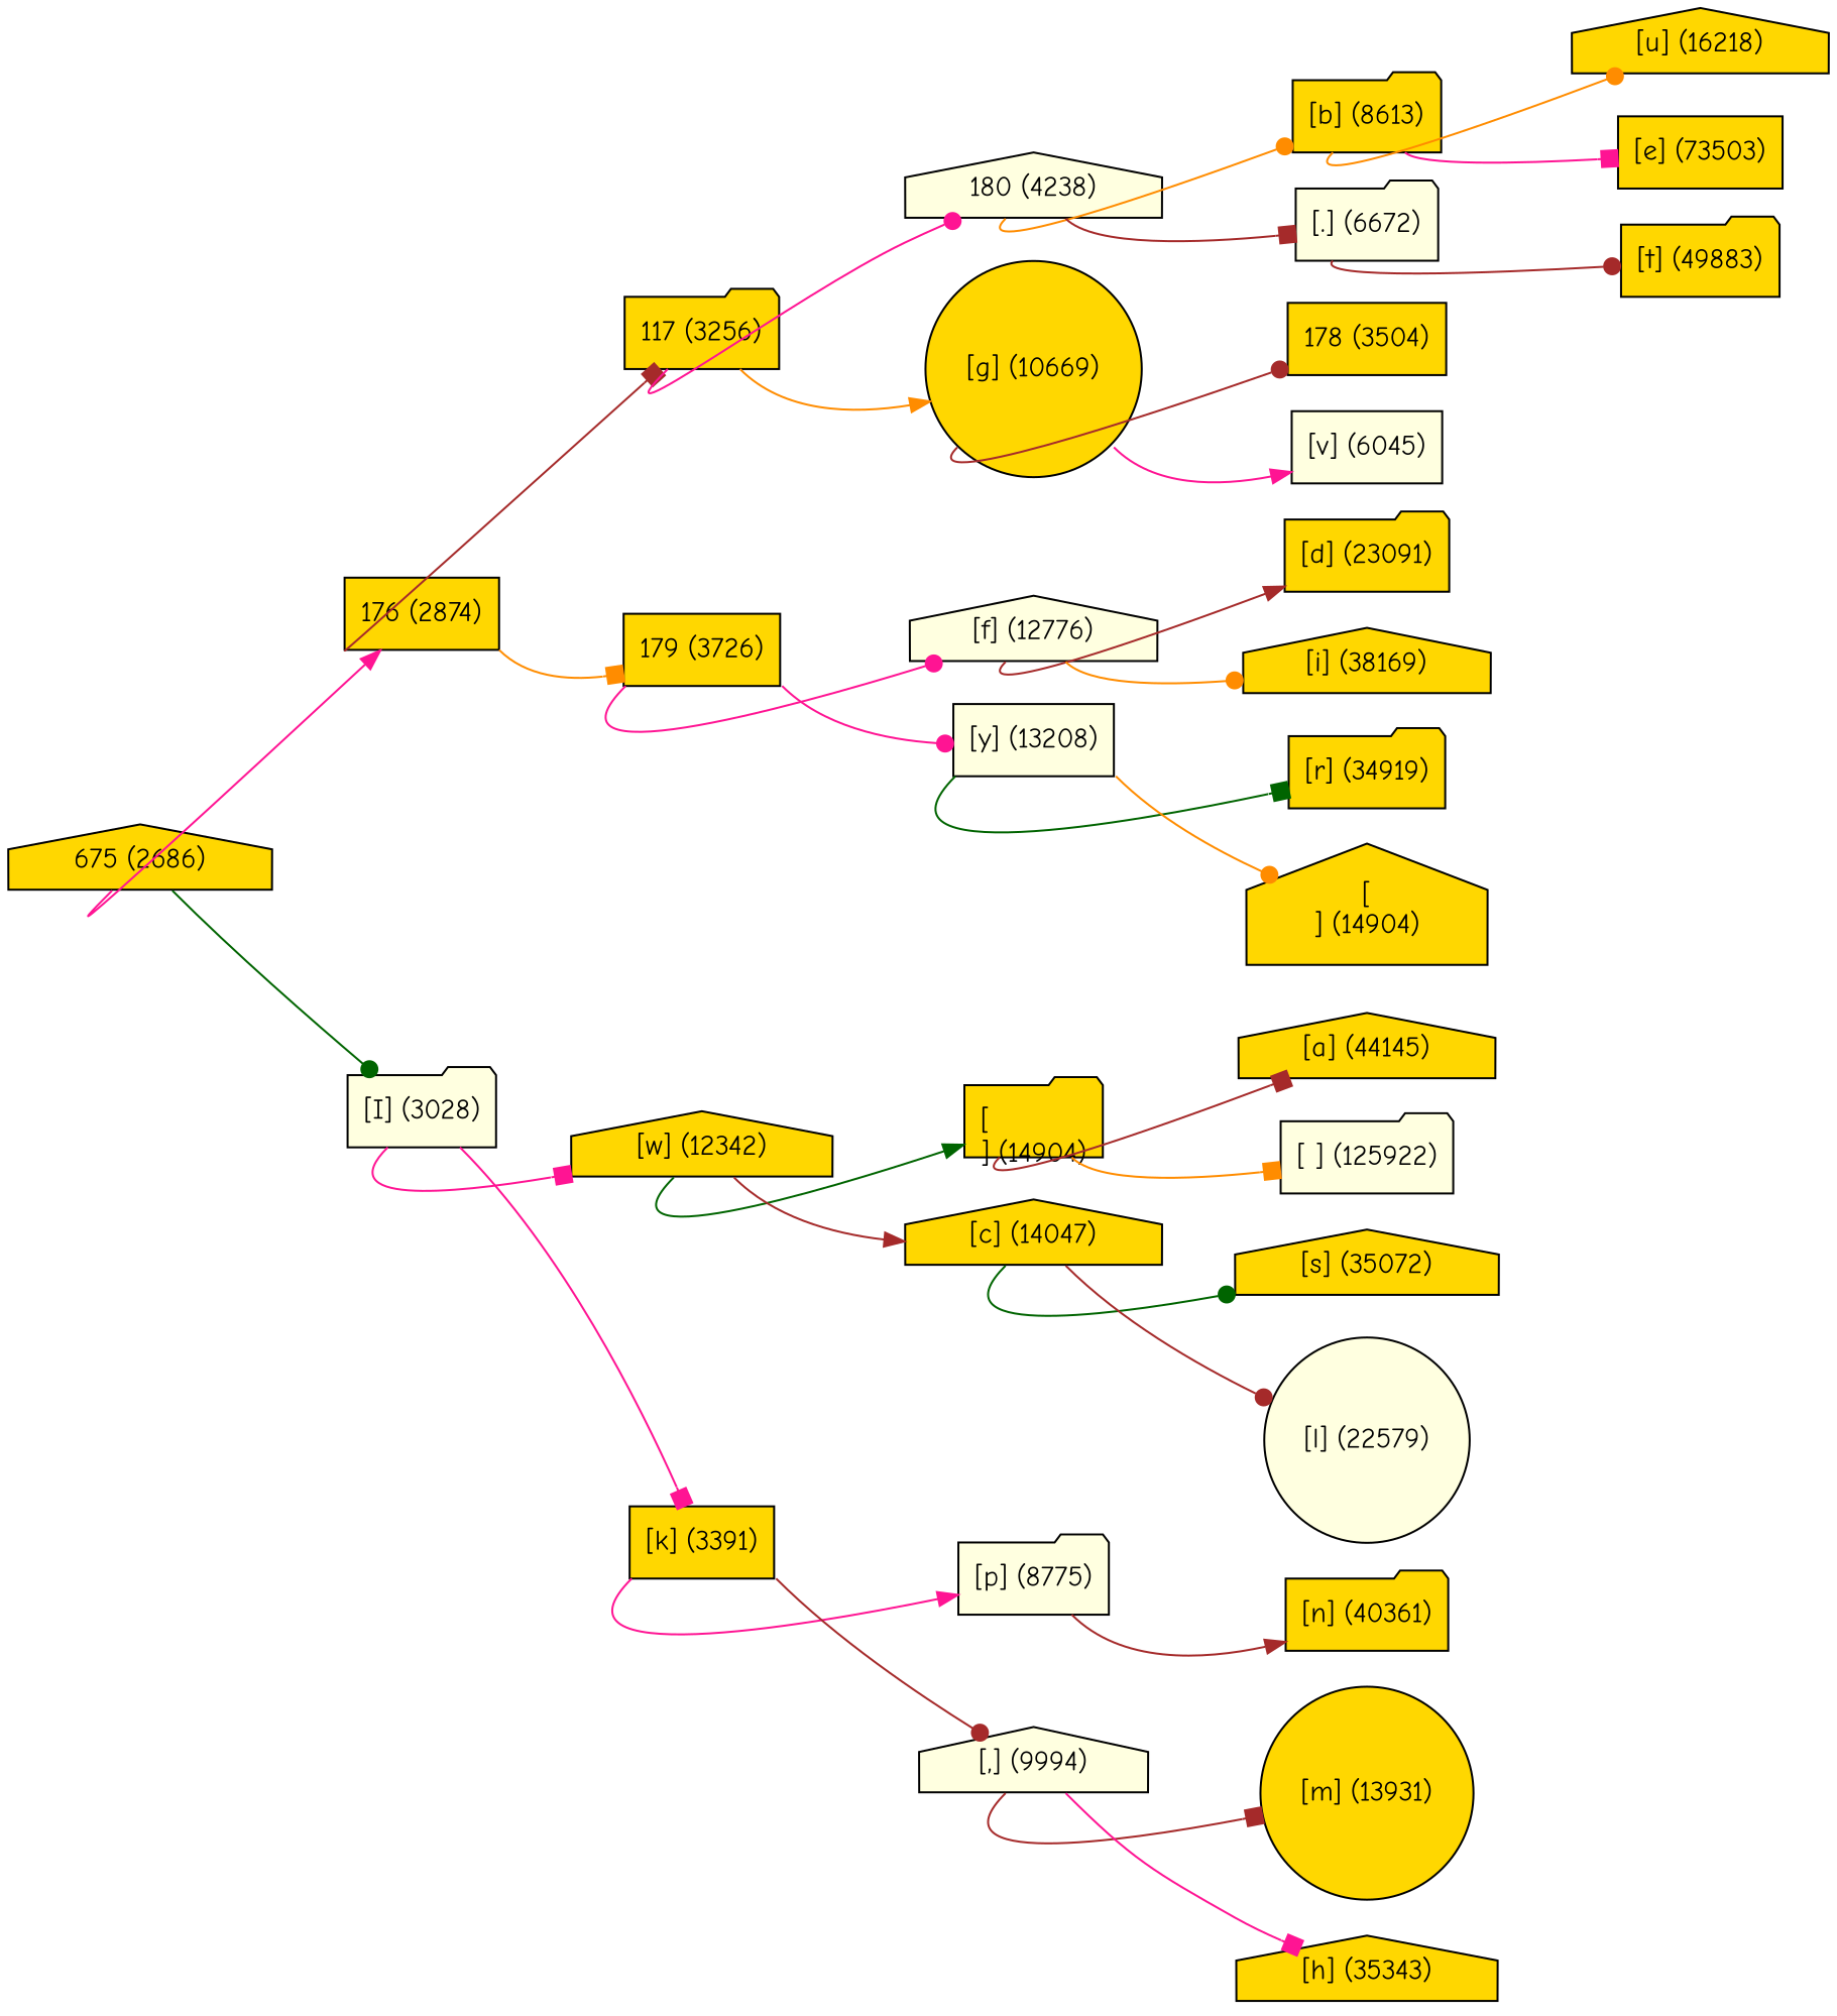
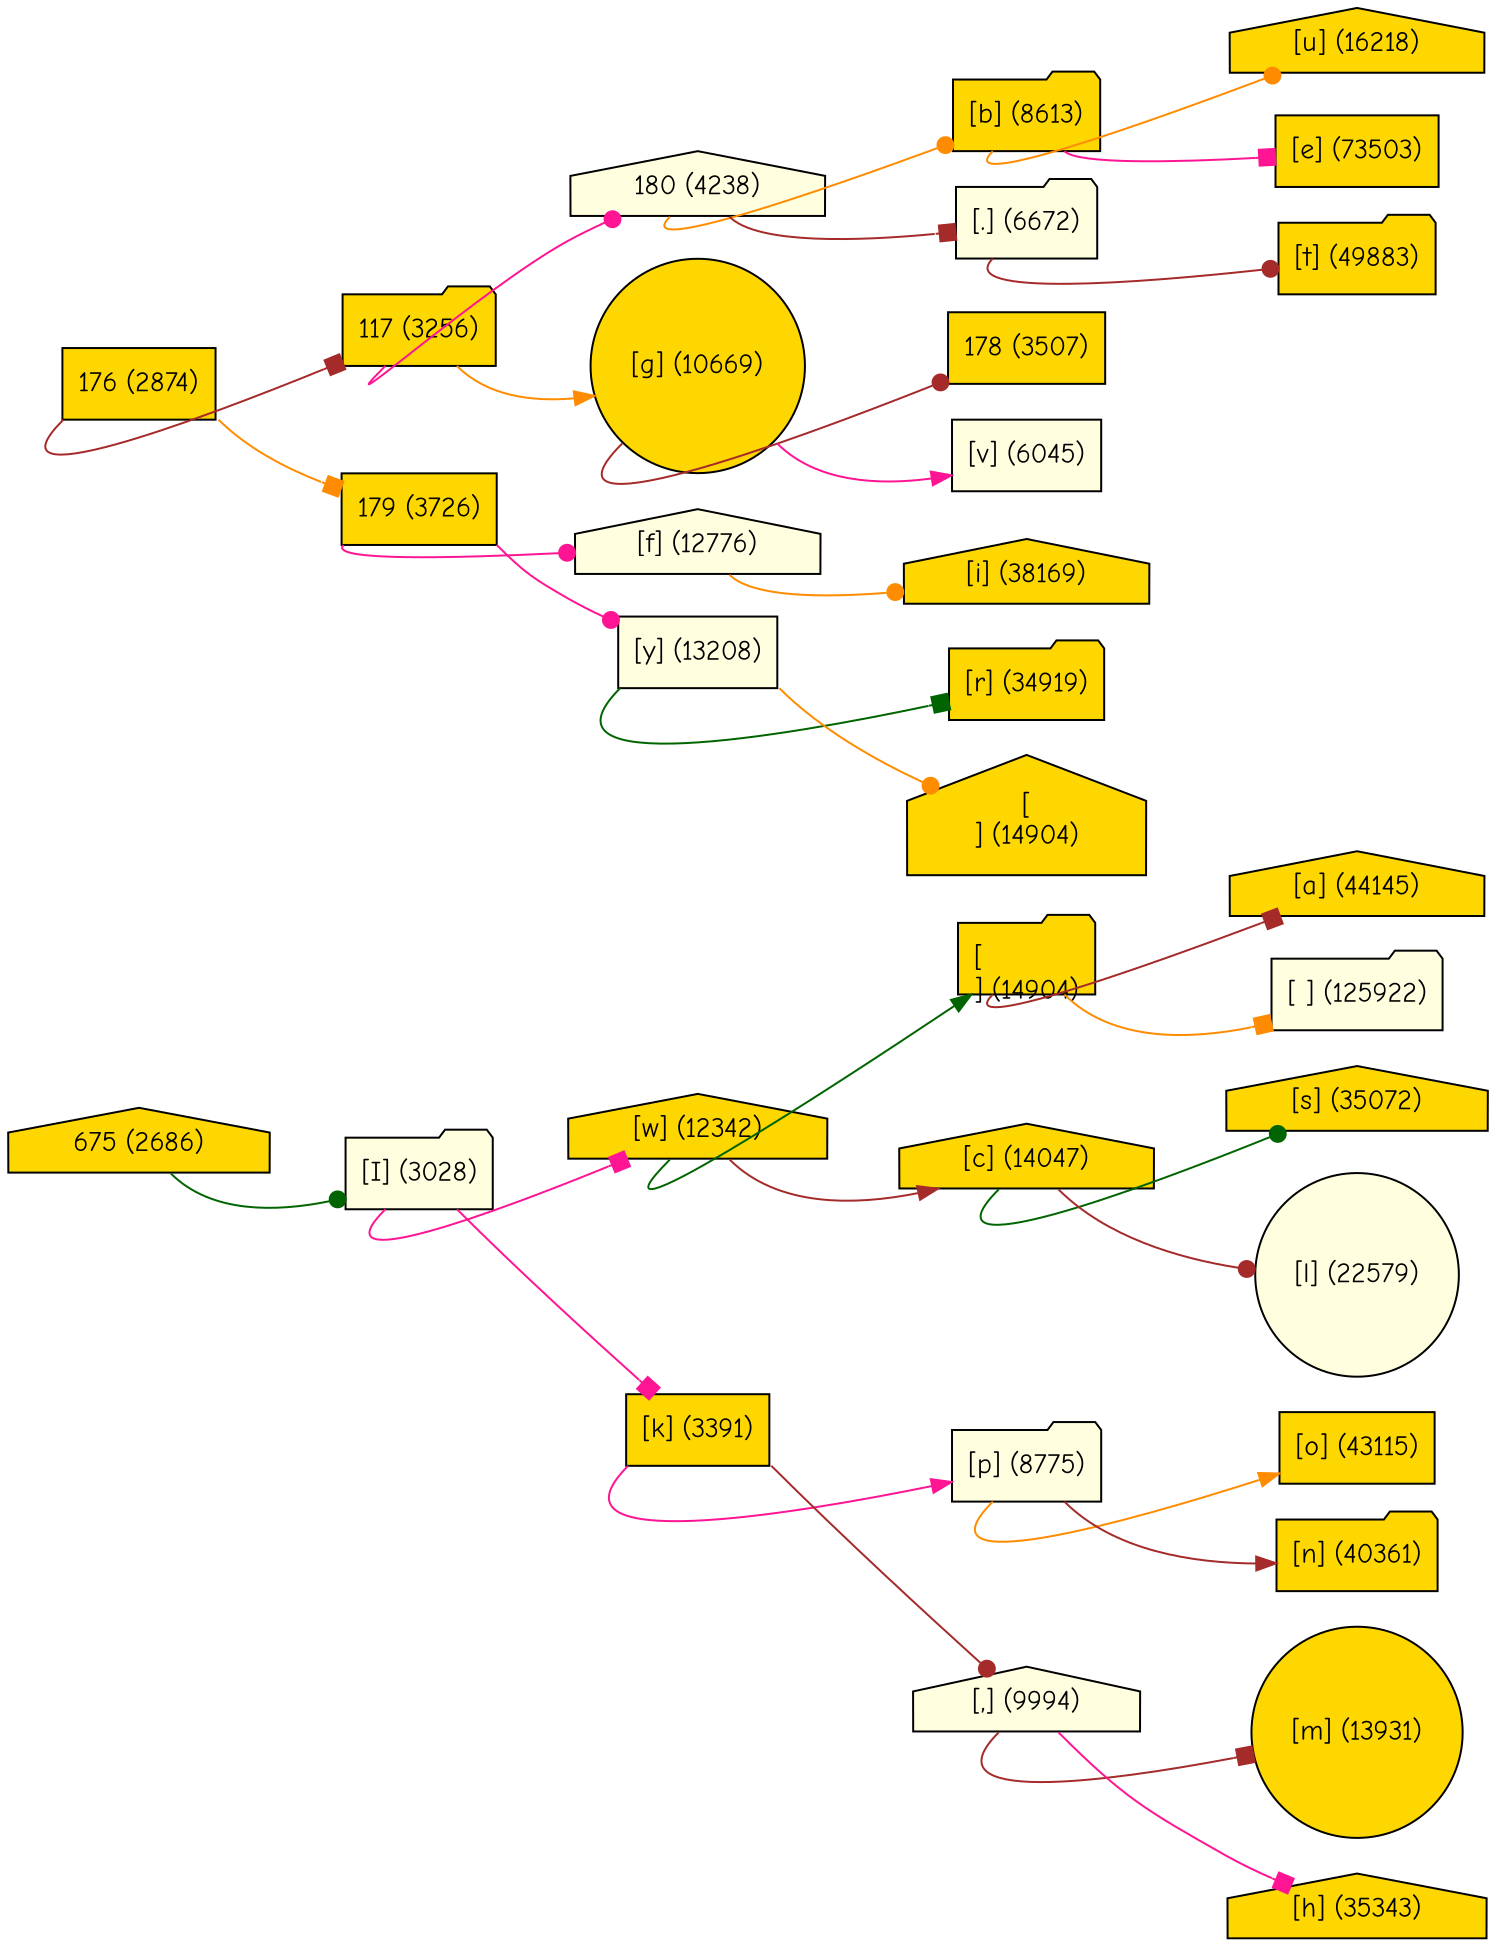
  digraph {
    fontname="Comic Neue"
    rankdir=LR
    node [fillcolor=gold fontname="Comic Neue" shape=house style=filled]
    edge [arrowhead=dot color=brown fontname="Comic Neue" tailport=sw]
    n1 [label="675 (2686)" width=0.5]
    n2 [label="176 (2874)" shape=box width=0.5]
    n3 [fillcolor=lightyellow label="[I] (3028)" shape=folder width=0.5]
    n4 [label="117 (3256)" shape=folder width=0.5]
    n5 [label="179 (3726)" shape=box width=0.5]
    n6 [label="[w] (12342)" width=0.5]
    n7 [label="[k] (3391)" shape=box width=0.5]
    n8 [fillcolor=lightyellow label="180 (4238)" width=0.5]
    n9 [label="[g] (10669)" shape=circle width=0.5]
    n10 [fillcolor=lightyellow label="[f] (12776)" width=0.5]
    n11 [fillcolor=lightyellow label="[y] (13208)" shape=box width=0.5]
    n12 [label="[b] (8613)" shape=folder width=0.5]
    n13 [fillcolor=lightyellow label="[.] (6672)" shape=folder width=0.5]
-   n14 [label="178 (3504)" shape=box width=0.5]
+   n14 [label="178 (3507)" shape=box width=0.5]
    n15 [fillcolor=lightyellow label="[v] (6045)" shape=box width=0.5]
    n16 [label="[u] (16218)" width=0.5]
    n17 [label="[e] (73503)" shape=box width=0.5]
    n18 [label="[t] (49883)" shape=folder width=0.5]
-   n19 [label="[d] (23091)" shape=folder width=0.5]
    n20 [label="[i] (38169)" width=0.5]
    n21 [label="[r] (34919)" shape=folder width=0.5]
    n22 [label="[\n] (14904)" width=0.5]
    n23 [label="[] (14904)" shape=folder width=0.5]
    n24 [label="[c] (14047)" width=0.5]
    n25 [fillcolor=lightyellow label="[p] (8775)" shape=folder width=0.5]
    n26 [fillcolor=lightyellow label="[,] (9994)" width=0.5]
    n27 [label="[a] (44145)" width=0.5]
    n28 [fillcolor=lightyellow label="[ ] (125922)" shape=folder width=0.5]
    n29 [label="[s] (35072)" width=0.5]
    n30 [fillcolor=lightyellow label="[l] (22579)" shape=circle width=0.5]
+   n31 [label="[o] (43115)" shape=box width=0.5]
    n32 [label="[n] (40361)" shape=folder width=0.5]
    n33 [label="[m] (13931)" shape=circle width=0.5]
    n34 [label="[h] (35343)" width=0.5]
-   n1 -> n2 [arrowhead=normal color=deeppink]
    n1 -> n3 [color=darkgreen tailport=se]
    n2 -> n4 [arrowhead=box]
    n2 -> n5 [arrowhead=box color=darkorange tailport=se]
    n3 -> n6 [arrowhead=box color=deeppink]
    n3 -> n7 [arrowhead=box color=deeppink tailport=se]
    n4 -> n8 [color=deeppink]
    n4 -> n9 [arrowhead=normal color=darkorange tailport=se]
    n5 -> n10 [color=deeppink]
    n5 -> n11 [color=deeppink tailport=se]
    n6 -> n23 [arrowhead=normal color=darkgreen]
    n6 -> n24 [arrowhead=normal tailport=se]
    n7 -> n25 [arrowhead=normal color=deeppink]
    n7 -> n26 [tailport=se]
    n8 -> n12 [color=darkorange]
    n8 -> n13 [arrowhead=box tailport=se]
    n9 -> n14
    n9 -> n15 [arrowhead=normal color=deeppink tailport=se]
-   n10 -> n19 [arrowhead=normal]
    n10 -> n20 [color=darkorange tailport=se]
    n11 -> n21 [arrowhead=box color=darkgreen]
    n11 -> n22 [color=darkorange tailport=se]
    n12 -> n16 [color=darkorange]
    n12 -> n17 [arrowhead=box color=deeppink tailport=se]
    n13 -> n18
    n23 -> n27 [arrowhead=box]
    n23 -> n28 [arrowhead=box color=darkorange tailport=se]
    n24 -> n29 [color=darkgreen]
    n24 -> n30 [tailport=se]
+   n25 -> n31 [arrowhead=normal color=darkorange]
    n25 -> n32 [arrowhead=normal tailport=se]
    n26 -> n33 [arrowhead=box]
    n26 -> n34 [arrowhead=box color=deeppink tailport=se]
  }
